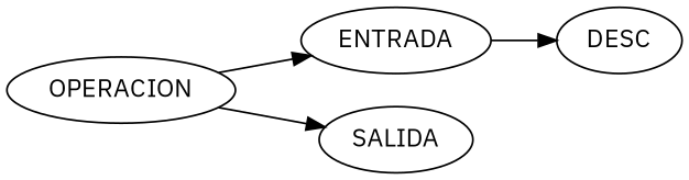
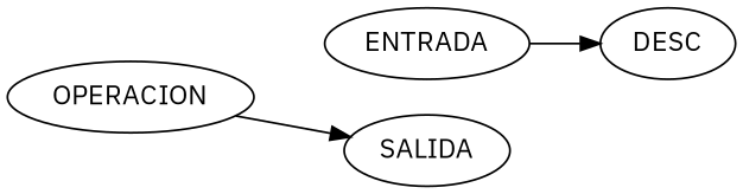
  digraph {
    fontname="IBM Plex Sans"
    rankdir=LR
    node [fontname="IBM Plex Sans"]
    edge [fontname="IBM Plex Sans"]
    n1 [label=OPERACION]
    n2 [label=<ENTRADA>]
    n3 [label=SALIDA]
    n4 [label=<DESC>]
-   n1 -> n2
    n1 -> n3
    n2 -> n4
  }
